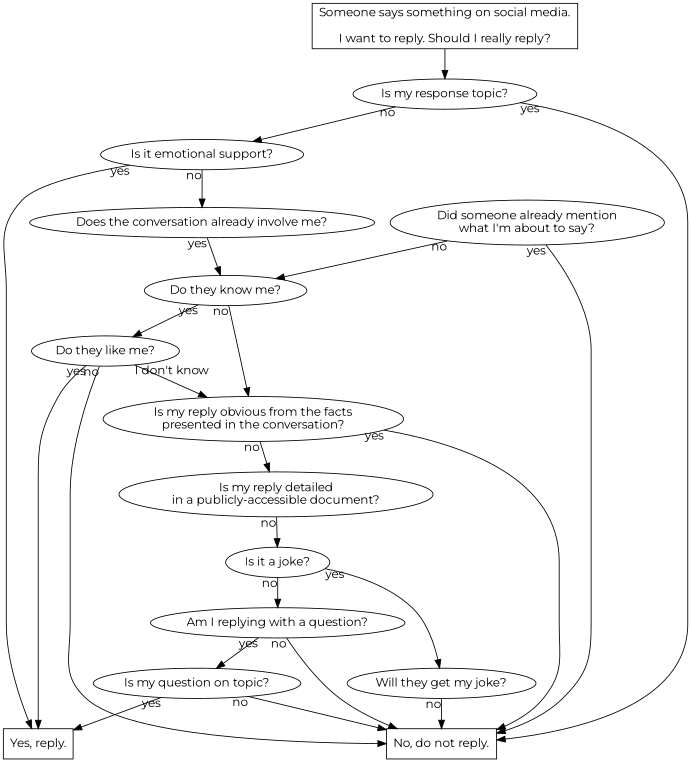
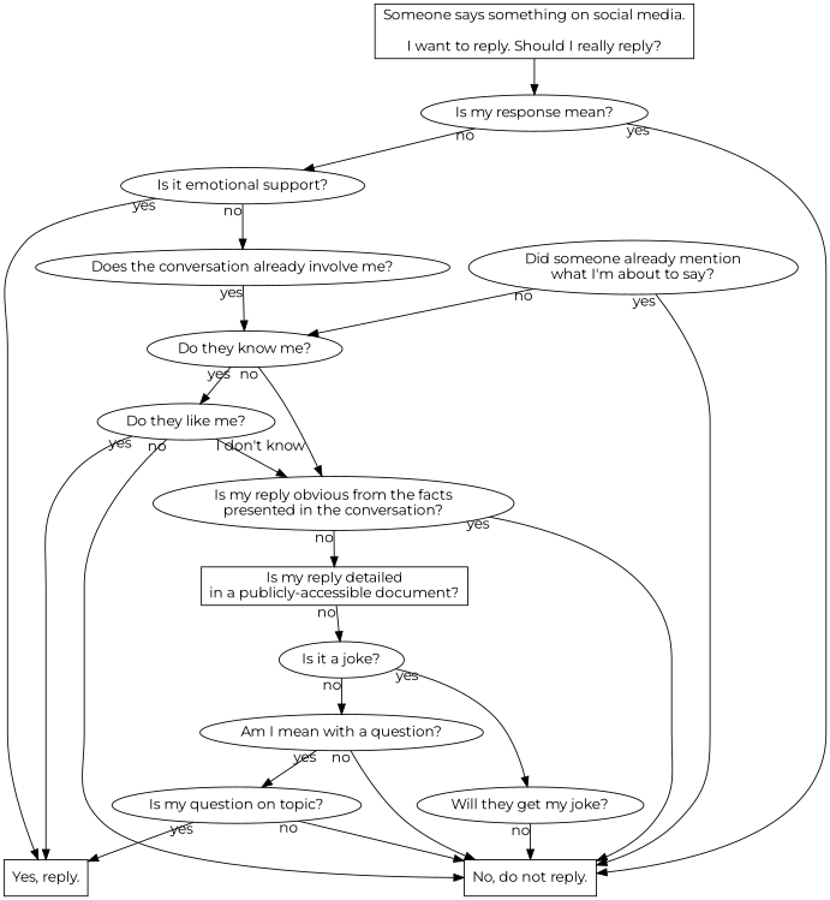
  digraph {
    fontname=Montserrat
    node [fontname=Montserrat shape=ellipse]
    edge [fontname=Montserrat taillabel=no]
    n1 [label="Someone says something on social media.\n\nI want to reply. Should I really reply?" shape=box]
-   n2 [label="Is my response topic?"]
+   n2 [label="Is my response mean?"]
    n3 [label="Is it emotional support?"]
    n4 [label="No, do not reply." shape=box]
    n5 [label="Does the conversation already involve me?"]
    n6 [label="Yes, reply." shape=box]
    n7 [label="Do they know me?"]
    n8 [label="Did someone already mention\nwhat I'm about to say?"]
    n9 [label="Do they like me?"]
    n10 [label="Is my reply obvious from the facts\npresented in the conversation?"]
-   n11 [label="Is my reply detailed\nin a publicly-accessible document?"]
+   n11 [label="Is my reply detailed\nin a publicly-accessible document?" shape=box]
    n12 [label="Is it a joke?"]
    n13 [label="Will they get my joke?"]
-   n14 [label="Am I replying with a question?"]
+   n14 [label="Am I mean with a question?"]
    n15 [label="Is my question on topic?"]
    n1 -> n2 [taillabel=""]
    n2 -> n3
    n2 -> n4 [taillabel=yes]
    n3 -> n5
    n3 -> n6 [taillabel=yes]
    n5 -> n7 [taillabel=yes]
    n7 -> n9 [taillabel=yes]
    n7 -> n10
    n8 -> n4 [taillabel=yes]
    n8 -> n7
    n9 -> n4
    n9 -> n6 [taillabel=yes]
    n9 -> n10 [taillabel="I don't know"]
    n10 -> n4 [taillabel=yes]
    n10 -> n11
    n11 -> n12
    n12 -> n13 [taillabel=yes]
    n12 -> n14
    n13 -> n4
    n14 -> n4
    n14 -> n15 [taillabel=yes]
    n15 -> n4
    n15 -> n6 [taillabel=yes]
  }
